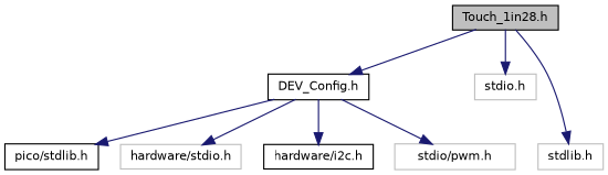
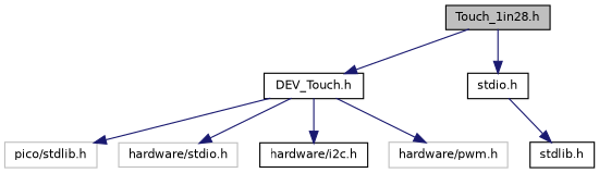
  digraph {
    node [color=grey75 fontname=Helvetica fontsize=10 shape=record]
    edge [color=midnightblue fontname=Helvetica fontsize=10 labelfontname=Helvetica labelfontsize=10 style=solid]
    n1 [color=black fillcolor=grey75 fontcolor=black height=0.2 label="Touch_1in28.h" style=filled width=0.4]
-   n2 [color=black height=0.2 label="DEV_Config.h" width=0.4]
-   n3 [height=0.2 label="stdio.h" width=0.4]
-   n4 [height=0.2 label="stdlib.h" width=0.4]
-   n5 [color=black height=0.2 label="pico/stdlib.h" width=0.4]
+   n2 [color=black height=0.2 label="DEV_Touch.h" width=0.4]
+   n3 [color=black height=0.2 label="stdio.h" width=0.4]
+   n4 [color=black height=0.2 label="stdlib.h" width=0.4]
+   n5 [height=0.2 label="pico/stdlib.h" width=0.4]
    n6 [height=0.2 label="hardware/stdio.h" width=0.4]
    n7 [color=black height=0.2 label="hardware/i2c.h" width=0.4]
-   n8 [height=0.2 label="stdio/pwm.h" width=0.4]
+   n8 [height=0.2 label="hardware/pwm.h" width=0.4]
    n1 -> n2
    n1 -> n3
-   n1 -> n4
+   n3 -> n4
    n2 -> n5
    n2 -> n6
    n2 -> n7
    n2 -> n8
  }
